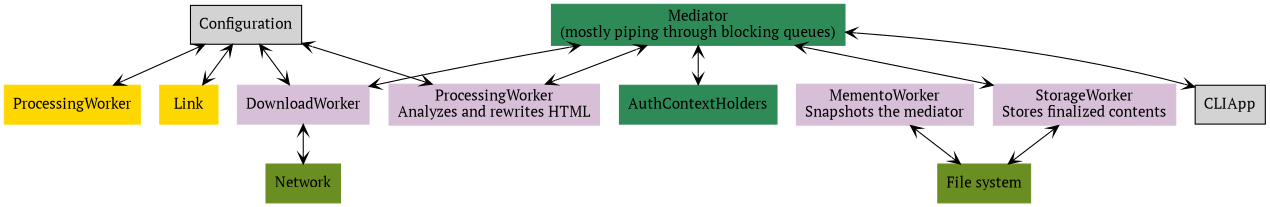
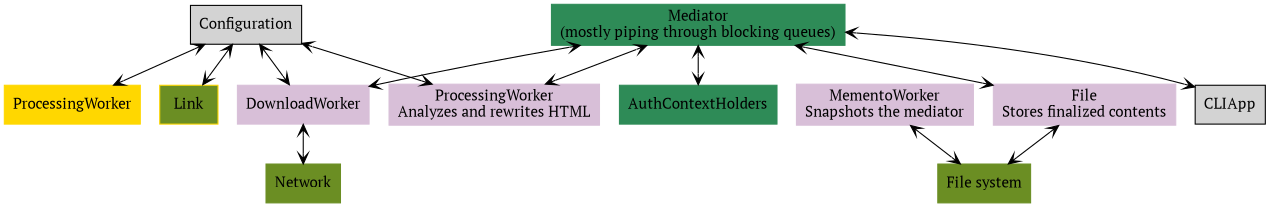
  digraph {
    fontname="PT Serif"
    node [color=thistle fontname="PT Serif" shape=box style=filled]
    edge [arrowhead=vee arrowtail=vee dir=both fontname="PT Serif"]
    n1 [color=gold label=ProcessingWorker]
-   Link [color=gold]
+   Link [color=gold fillcolor=olivedrab]
    n3 [color=olivedrab label="File system"]
    Network [color=olivedrab]
    n5 [color=seagreen label="Mediator\n(mostly piping through blocking queues)"]
    AuthContextHolders [color=seagreen]
    DownloadWorker
    n8 [label="MementoWorker\nSnapshots the mediator"]
    n9 [label="ProcessingWorker\nAnalyzes and rewrites HTML"]
-   n10 [label="StorageWorker\nStores finalized contents"]
+   n10 [label="File\nStores finalized contents"]
    CLIApp [color=""]
    Configuration [color=""]
    subgraph sub_1 {
      n1
      Link
    }
    subgraph sub_2 {
      n3
      Network
    }
    subgraph sub_3 {
      n5
      AuthContextHolders
    }
    subgraph sub_4 {
      DownloadWorker
      n8
      n9
      n10
    }
    n5 -> AuthContextHolders
    n5 -> DownloadWorker
    n5 -> n9
    n5 -> n10
    n5 -> CLIApp
    DownloadWorker -> Network
    n8 -> n3
    n10 -> n3
    Configuration -> n1
    Configuration -> Link
    Configuration -> DownloadWorker
    Configuration -> n9
  }
